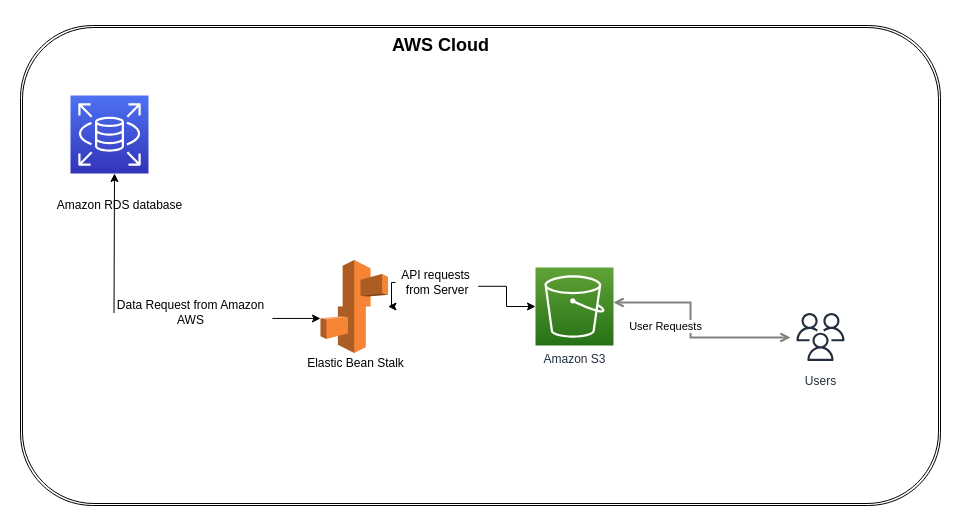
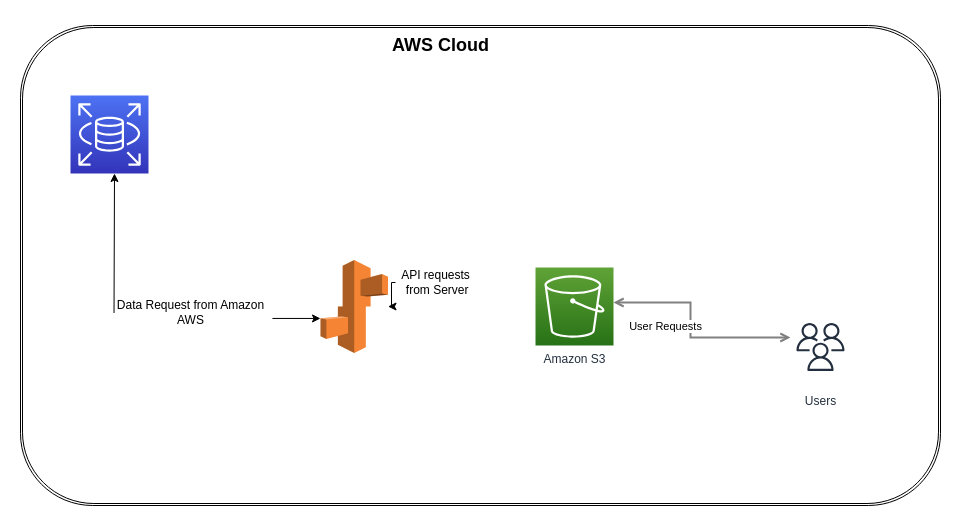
  <mxCell id="0" />
  <mxCell id="1" parent="0" />
  <mxCell id="2" value="" style="shape=ext;double=1;rounded=1;whiteSpace=wrap;html=1;" vertex="1" parent="1"><mxGeometry x="20" y="25" width="920" height="480" as="geometry" /></mxCell>
  <mxCell id="3" style="edgeStyle=orthogonalEdgeStyle;rounded=0;orthogonalLoop=1;jettySize=auto;html=1;startArrow=open;startFill=0;endArrow=open;endFill=0;strokeWidth=2;strokeColor=#808080;" parent="1" source="5" target="7" edge="1"><mxGeometry relative="1" as="geometry"><Array as="points"><mxPoint x="690" y="302" /><mxPoint x="690" y="337" /><mxPoint x="800" y="337" /></Array><mxPoint x="587.999" y="302.5" as="sourcePoint" /><mxPoint x="759.5" y="336.5" as="targetPoint" /></mxGeometry></mxCell>
  <mxCell id="4" value="User Requests" style="edgeLabel;html=1;align=center;verticalAlign=middle;resizable=0;points=[];" vertex="1" connectable="0" parent="3"><mxGeometry x="0.082" relative="1" as="geometry"><mxPoint x="-29" y="-12" as="offset" /></mxGeometry></mxCell>
  <mxCell id="5" value="Amazon S3" style="outlineConnect=0;fontColor=#232F3E;gradientColor=#60A337;gradientDirection=north;fillColor=#277116;strokeColor=#ffffff;dashed=0;verticalLabelPosition=bottom;verticalAlign=top;align=center;html=1;fontSize=12;fontStyle=0;aspect=fixed;shape=mxgraph.aws4.resourceIcon;resIcon=mxgraph.aws4.s3;labelBackgroundColor=#ffffff;" parent="1" vertex="1"><mxGeometry x="535" y="267" width="78" height="78" as="geometry" /></mxCell>
  <mxCell id="6" value="" style="sketch=0;points=[[0,0,0],[0.25,0,0],[0.5,0,0],[0.75,0,0],[1,0,0],[0,1,0],[0.25,1,0],[0.5,1,0],[0.75,1,0],[1,1,0],[0,0.25,0],[0,0.5,0],[0,0.75,0],[1,0.25,0],[1,0.5,0],[1,0.75,0]];outlineConnect=0;fontColor=#232F3E;gradientColor=#4D72F3;gradientDirection=north;fillColor=#3334B9;strokeColor=#ffffff;dashed=0;verticalLabelPosition=bottom;verticalAlign=top;align=center;html=1;fontSize=12;fontStyle=0;aspect=fixed;shape=mxgraph.aws4.resourceIcon;resIcon=mxgraph.aws4.rds;" vertex="1" parent="1"><mxGeometry x="70" y="95" width="78" height="78" as="geometry" /></mxCell>
- <mxCell id="7" value="Users" style="sketch=0;outlineConnect=0;fontColor=#232F3E;gradientColor=none;strokeColor=#232F3E;fillColor=#ffffff;dashed=0;verticalLabelPosition=bottom;verticalAlign=top;align=center;html=1;fontSize=12;fontStyle=0;aspect=fixed;shape=mxgraph.aws4.resourceIcon;resIcon=mxgraph.aws4.users;" vertex="1" parent="1"><mxGeometry x="790" y="306.5" width="60" height="60" as="geometry" /></mxCell>
+ <mxCell id="7" value="Users" style="sketch=0;outlineConnect=0;fontColor=#232F3E;gradientColor=none;strokeColor=#232F3E;fillColor=#ffffff;dashed=0;verticalLabelPosition=bottom;verticalAlign=top;align=center;html=1;fontSize=12;fontStyle=0;aspect=fixed;shape=mxgraph.aws4.resourceIcon;resIcon=mxgraph.aws4.users;" vertex="1" parent="1"><mxGeometry x="790" y="306.5" width="60" height="80" as="geometry" /></mxCell>
  <mxCell id="8" value="" style="outlineConnect=0;dashed=0;verticalLabelPosition=bottom;verticalAlign=top;align=center;html=1;shape=mxgraph.aws3.elastic_beanstalk;fillColor=#F58534;gradientColor=none;" vertex="1" parent="1"><mxGeometry x="320" y="259.5" width="67.5" height="93" as="geometry" /></mxCell>
- <mxCell id="9" value="Elastic Bean Stalk" style="text;html=1;align=center;verticalAlign=middle;resizable=0;points=[];autosize=1;strokeColor=none;fillColor=none;" vertex="1" parent="1"><mxGeometry x="300" y="352.5" width="110" height="20" as="geometry" /></mxCell>
- <mxCell id="10" value="Amazon RDS database" style="text;html=1;align=center;verticalAlign=middle;resizable=0;points=[];autosize=1;strokeColor=none;fillColor=none;" vertex="1" parent="1"><mxGeometry x="49" y="195" width="140" height="20" as="geometry" /></mxCell>
  <mxCell id="11" value="Data Request from Amazon&lt;br&gt;AWS" style="text;html=1;align=center;verticalAlign=middle;resizable=0;points=[];autosize=1;strokeColor=none;fillColor=none;" vertex="1" parent="1"><mxGeometry x="110" y="297" width="160" height="30" as="geometry" /></mxCell>
  <mxCell id="12" value="" style="edgeStyle=elbowEdgeStyle;elbow=horizontal;endArrow=classic;html=1;rounded=0;exitX=0.022;exitY=0.517;exitDx=0;exitDy=0;exitPerimeter=0;" edge="1" parent="1" source="11" target="6"><mxGeometry width="50" height="50" relative="1" as="geometry"><mxPoint x="230" y="315" as="sourcePoint" /><mxPoint x="280" y="265" as="targetPoint" /></mxGeometry></mxCell>
  <mxCell id="13" value="" style="edgeStyle=elbowEdgeStyle;elbow=horizontal;endArrow=classic;html=1;rounded=0;exitX=1.012;exitY=0.698;exitDx=0;exitDy=0;exitPerimeter=0;" edge="1" parent="1" source="11" target="8"><mxGeometry width="50" height="50" relative="1" as="geometry"><mxPoint x="230" y="315" as="sourcePoint" /><mxPoint x="280" y="265" as="targetPoint" /><Array as="points"><mxPoint x="330" y="335" /></Array></mxGeometry></mxCell>
- <mxCell id="14" value="" style="edgeStyle=elbowEdgeStyle;elbow=horizontal;endArrow=classic;html=1;rounded=0;exitX=1.033;exitY=0.627;exitDx=0;exitDy=0;exitPerimeter=0;" edge="1" parent="1" source="15" target="5"><mxGeometry width="50" height="50" relative="1" as="geometry"><mxPoint x="470" y="365" as="sourcePoint" /><mxPoint x="480" y="315" as="targetPoint" /></mxGeometry></mxCell>
  <mxCell id="15" value="API requests&lt;br&gt;&amp;nbsp;from Server" style="text;html=1;align=center;verticalAlign=middle;resizable=0;points=[];autosize=1;strokeColor=none;fillColor=none;" vertex="1" parent="1"><mxGeometry x="395" y="267" width="80" height="30" as="geometry" /></mxCell>
  <mxCell id="16" value="" style="edgeStyle=elbowEdgeStyle;elbow=horizontal;endArrow=classic;html=1;rounded=0;" edge="1" parent="1" source="15" target="8"><mxGeometry width="50" height="50" relative="1" as="geometry"><mxPoint x="430" y="355" as="sourcePoint" /><mxPoint x="480" y="305" as="targetPoint" /></mxGeometry></mxCell>
  <mxCell id="17" value="&lt;h2&gt;&lt;b&gt;&lt;font style=&quot;font-size: 18px&quot;&gt;AWS Cloud&lt;/font&gt;&lt;/b&gt;&lt;/h2&gt;" style="text;html=1;align=center;verticalAlign=middle;resizable=0;points=[];autosize=1;strokeColor=none;fillColor=none;" vertex="1" parent="1"><mxGeometry x="385" y="20" width="110" height="50" as="geometry" /></mxCell>
